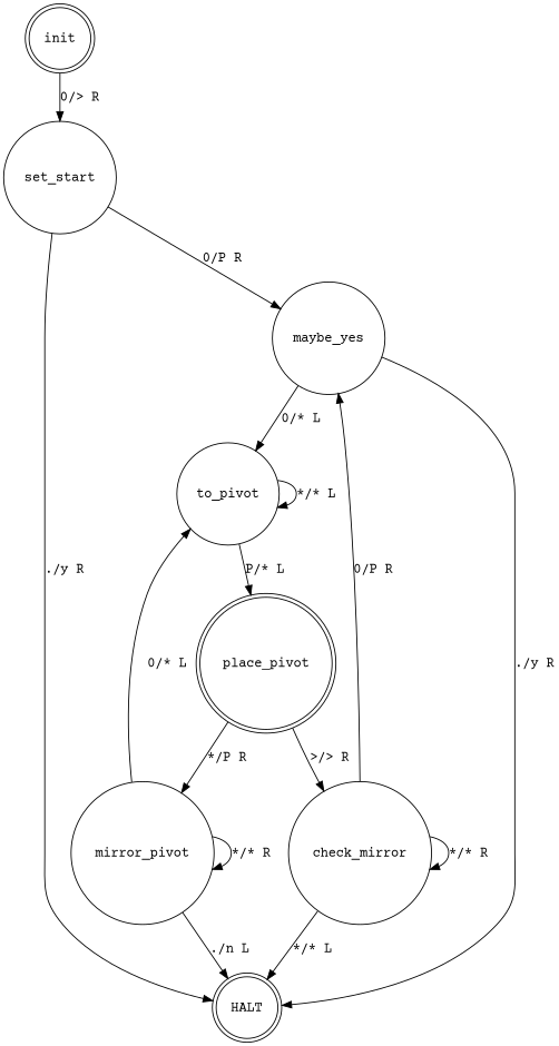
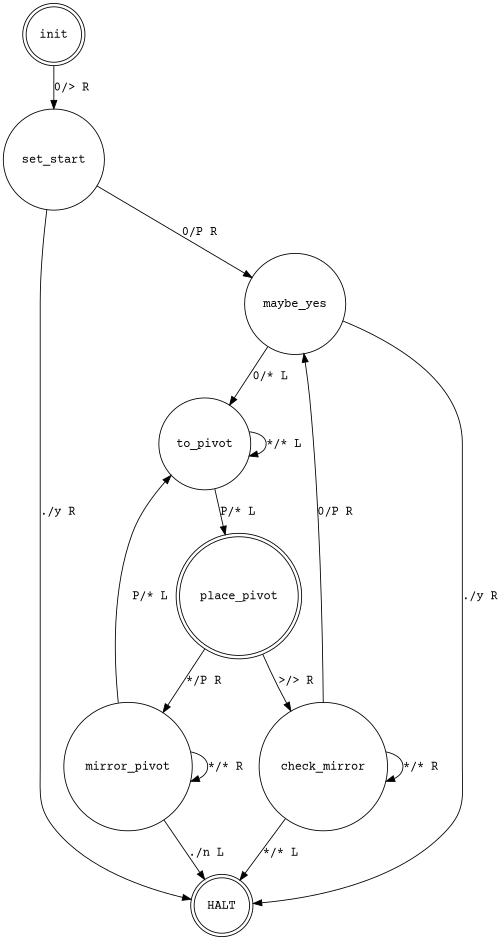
  digraph {
    fontname="Courier Prime"
    node [fontname="Courier Prime" shape=circle]
    edge [fontname="Courier Prime"]
    init [shape=doublecircle]
    set_start
    HALT [shape=doublecircle]
    maybe_yes
    to_pivot
    place_pivot [shape=doublecircle]
    mirror_pivot
    check_mirror
    init -> set_start [label="0/> R"]
    set_start -> HALT [label="./y R"]
    set_start -> maybe_yes [label="0/P R"]
    maybe_yes -> HALT [label="./y R"]
    maybe_yes -> to_pivot [label="0/* L"]
    to_pivot -> to_pivot [label="*/* L"]
    to_pivot -> place_pivot [label="P/* L"]
    place_pivot -> mirror_pivot [label="*/P R"]
    place_pivot -> check_mirror [label=">/> R"]
    mirror_pivot -> HALT [label="./n L"]
-   mirror_pivot -> to_pivot [label="0/* L"]
+   mirror_pivot -> to_pivot [label="P/* L"]
    mirror_pivot -> mirror_pivot [label="*/* R"]
    check_mirror -> HALT [label="*/* L"]
    check_mirror -> maybe_yes [label="0/P R"]
    check_mirror -> check_mirror [label="*/* R"]
  }
